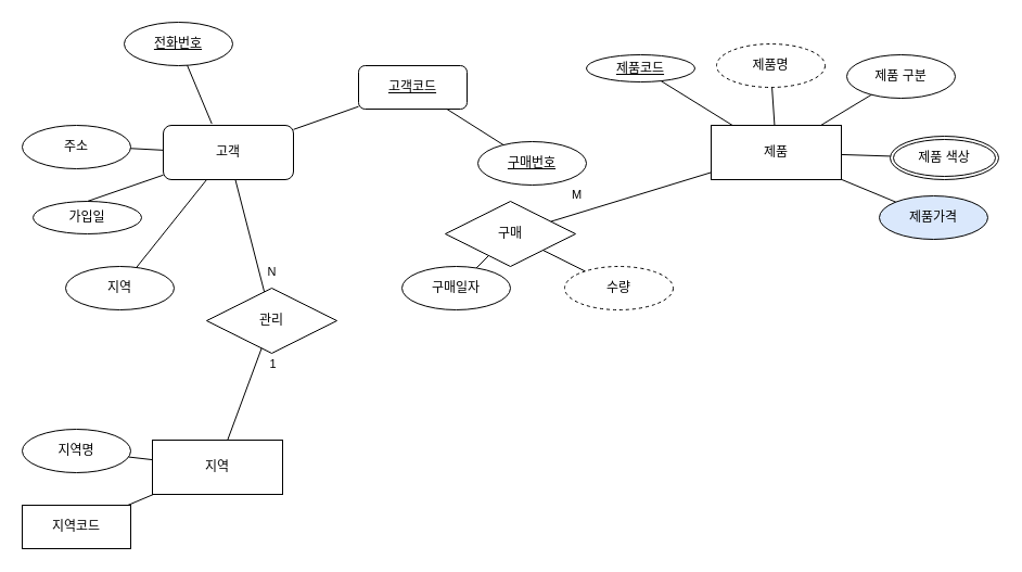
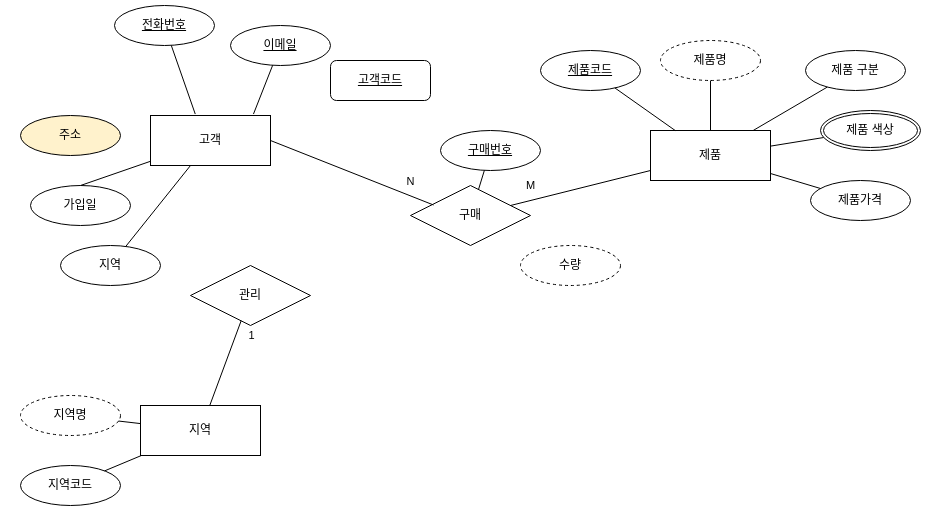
  <mxCell id="0" />
  <mxCell id="1" parent="0" />
- <mxCell id="2" value="고객" style="whiteSpace=wrap;html=1;align=center;rounded=1;" parent="1" vertex="1"><mxGeometry x="150" y="115" width="120" height="50" as="geometry" /></mxCell>
- <mxCell id="3" value="&lt;u&gt;전화번호&lt;/u&gt;" style="ellipse;whiteSpace=wrap;html=1;align=center;" parent="1" vertex="1"><mxGeometry x="114" y="20" width="100" height="40" as="geometry" /></mxCell>
+ <mxCell id="2" value="고객" style="whiteSpace=wrap;html=1;align=center;" parent="1" vertex="1"><mxGeometry x="150" y="115" width="120" height="50" as="geometry" /></mxCell>
+ <mxCell id="3" value="&lt;u&gt;전화번호&lt;/u&gt;" style="ellipse;whiteSpace=wrap;html=1;align=center;" parent="1" vertex="1"><mxGeometry x="114" y="5" width="100" height="40" as="geometry" /></mxCell>
  <mxCell id="4" value="지역" style="ellipse;whiteSpace=wrap;html=1;align=center;" parent="1" vertex="1"><mxGeometry x="60" y="245" width="100" height="40" as="geometry" /></mxCell>
  <mxCell id="5" value="&lt;u&gt;고객코드&lt;/u&gt;" style="whiteSpace=wrap;html=1;align=center;rounded=1;" parent="1" vertex="1"><mxGeometry x="330" y="60" width="100" height="40" as="geometry" /></mxCell>
- <mxCell id="7" value="주소" style="ellipse;whiteSpace=wrap;html=1;align=center;" parent="1" vertex="1"><mxGeometry x="20" y="115" width="100" height="40" as="geometry" /></mxCell>
- <mxCell id="8" value="가입일" style="ellipse;whiteSpace=wrap;html=1;align=center;" parent="1" vertex="1"><mxGeometry x="30" y="185" width="100" height="30" as="geometry" /></mxCell>
+ <mxCell id="6" value="&lt;u&gt;이메일&lt;/u&gt;" style="ellipse;whiteSpace=wrap;html=1;align=center;" parent="1" vertex="1"><mxGeometry x="230" y="25" width="100" height="40" as="geometry" /></mxCell>
+ <mxCell id="7" value="주소" style="ellipse;whiteSpace=wrap;html=1;align=center;fillColor=#fff2cc;" parent="1" vertex="1"><mxGeometry x="20" y="115" width="100" height="40" as="geometry" /></mxCell>
+ <mxCell id="8" value="가입일" style="ellipse;whiteSpace=wrap;html=1;align=center;" parent="1" vertex="1"><mxGeometry x="30" y="185" width="100" height="40" as="geometry" /></mxCell>
  <mxCell id="9" value="" style="line;strokeWidth=1;rotatable=0;dashed=0;labelPosition=right;align=left;verticalAlign=middle;spacingTop=0;spacingLeft=6;points=[];portConstraint=eastwest;" parent="1" vertex="1"><mxGeometry x="140" y="90" height="5" as="geometry" /></mxCell>
+ <mxCell id="10" value="" style="endArrow=none;html=1;rounded=0;entryX=0.858;entryY=-0.029;entryDx=0;entryDy=0;entryPerimeter=0;" parent="1" source="6" target="2" edge="1"><mxGeometry relative="1" as="geometry"><mxPoint x="300" y="95" as="sourcePoint" /><mxPoint x="373" y="134" as="targetPoint" /></mxGeometry></mxCell>
  <mxCell id="11" value="" style="endArrow=none;html=1;rounded=0;entryX=0.373;entryY=-0.029;entryDx=0;entryDy=0;entryPerimeter=0;" parent="1" source="3" target="2" edge="1"><mxGeometry relative="1" as="geometry"><mxPoint x="173.5" y="20.5" as="sourcePoint" /><mxPoint x="246.5" y="59.5" as="targetPoint" /></mxGeometry></mxCell>
- <mxCell id="12" value="" style="endArrow=none;html=1;rounded=0;" parent="1" source="2" target="5" edge="1"><mxGeometry relative="1" as="geometry"><mxPoint x="270" y="126" as="sourcePoint" /><mxPoint x="343" y="165" as="targetPoint" /></mxGeometry></mxCell>
- <mxCell id="13" value="" style="endArrow=none;html=1;rounded=0;" parent="1" source="7" target="2" edge="1"><mxGeometry relative="1" as="geometry"><mxPoint x="130" y="116" as="sourcePoint" /><mxPoint x="203" y="155" as="targetPoint" /></mxGeometry></mxCell>
  <mxCell id="14" value="" style="endArrow=none;html=1;rounded=0;exitX=0.5;exitY=0;exitDx=0;exitDy=0;" parent="1" source="8" target="2" edge="1"><mxGeometry relative="1" as="geometry"><mxPoint x="140" y="126" as="sourcePoint" /><mxPoint x="213" y="165" as="targetPoint" /></mxGeometry></mxCell>
  <mxCell id="15" value="" style="endArrow=none;html=1;rounded=0;" parent="1" source="4" target="2" edge="1"><mxGeometry relative="1" as="geometry"><mxPoint x="90" y="195" as="sourcePoint" /><mxPoint x="160" y="171" as="targetPoint" /></mxGeometry></mxCell>
  <mxCell id="16" value="지역" style="whiteSpace=wrap;html=1;align=center;" parent="1" vertex="1"><mxGeometry x="140" y="405" width="120" height="50" as="geometry" /></mxCell>
- <mxCell id="17" value="지역코드" style="whiteSpace=wrap;html=1;align=center;rounded=0;" parent="1" vertex="1"><mxGeometry x="20" y="465" width="100" height="40" as="geometry" /></mxCell>
- <mxCell id="18" value="지역명" style="ellipse;whiteSpace=wrap;html=1;align=center;" parent="1" vertex="1"><mxGeometry x="20" y="395" width="100" height="40" as="geometry" /></mxCell>
+ <mxCell id="17" value="지역코드" style="ellipse;whiteSpace=wrap;html=1;align=center;" parent="1" vertex="1"><mxGeometry x="20" y="465" width="100" height="40" as="geometry" /></mxCell>
+ <mxCell id="18" value="지역명" style="ellipse;whiteSpace=wrap;html=1;align=center;dashed=1;" parent="1" vertex="1"><mxGeometry x="20" y="395" width="100" height="40" as="geometry" /></mxCell>
  <mxCell id="19" value="" style="endArrow=none;html=1;rounded=0;" parent="1" source="17" target="16" edge="1"><mxGeometry relative="1" as="geometry"><mxPoint x="112" y="465" as="sourcePoint" /><mxPoint x="120" y="435" as="targetPoint" /></mxGeometry></mxCell>
  <mxCell id="20" value="" style="endArrow=none;html=1;rounded=0;" parent="1" source="16" target="18" edge="1"><mxGeometry relative="1" as="geometry"><mxPoint x="175" y="335" as="sourcePoint" /><mxPoint x="183" y="305" as="targetPoint" /></mxGeometry></mxCell>
- <mxCell id="21" value="제품" style="whiteSpace=wrap;html=1;align=center;" parent="1" vertex="1"><mxGeometry x="655" y="115" width="120" height="50" as="geometry" /></mxCell>
- <mxCell id="22" value="&lt;u&gt;제품코드&lt;/u&gt;" style="ellipse;whiteSpace=wrap;html=1;align=center;" parent="1" vertex="1"><mxGeometry x="540" y="50" width="100" height="25" as="geometry" /></mxCell>
- <mxCell id="23" value="제품가격" style="ellipse;whiteSpace=wrap;html=1;align=center;fillColor=#dae8fc;" parent="1" vertex="1"><mxGeometry x="810" y="180" width="100" height="40" as="geometry" /></mxCell>
- <mxCell id="24" value="제품 구분" style="ellipse;whiteSpace=wrap;html=1;align=center;" parent="1" vertex="1"><mxGeometry x="780" y="50" width="100" height="40" as="geometry" /></mxCell>
+ <mxCell id="21" value="제품" style="whiteSpace=wrap;html=1;align=center;" parent="1" vertex="1"><mxGeometry x="650" y="130" width="120" height="50" as="geometry" /></mxCell>
+ <mxCell id="22" value="&lt;u&gt;제품코드&lt;/u&gt;" style="ellipse;whiteSpace=wrap;html=1;align=center;" parent="1" vertex="1"><mxGeometry x="540" y="50" width="100" height="40" as="geometry" /></mxCell>
+ <mxCell id="23" value="제품가격" style="ellipse;whiteSpace=wrap;html=1;align=center;" parent="1" vertex="1"><mxGeometry x="810" y="180" width="100" height="40" as="geometry" /></mxCell>
+ <mxCell id="24" value="제품 구분" style="ellipse;whiteSpace=wrap;html=1;align=center;" parent="1" vertex="1"><mxGeometry x="805" y="50" width="100" height="40" as="geometry" /></mxCell>
  <mxCell id="25" value="제품명" style="ellipse;whiteSpace=wrap;html=1;align=center;dashed=1;" parent="1" vertex="1"><mxGeometry x="660" y="40" width="100" height="40" as="geometry" /></mxCell>
  <mxCell id="26" value="" style="endArrow=none;html=1;rounded=0;" parent="1" source="22" target="21" edge="1"><mxGeometry relative="1" as="geometry"><mxPoint x="630" y="90" as="sourcePoint" /><mxPoint x="703" y="64" as="targetPoint" /></mxGeometry></mxCell>
  <mxCell id="27" value="" style="endArrow=none;html=1;rounded=0;" parent="1" source="24" target="21" edge="1"><mxGeometry relative="1" as="geometry"><mxPoint x="799.5" y="110" as="sourcePoint" /><mxPoint x="860.5" y="153" as="targetPoint" /></mxGeometry></mxCell>
  <mxCell id="28" value="" style="endArrow=none;html=1;rounded=0;" parent="1" source="30" target="21" edge="1"><mxGeometry relative="1" as="geometry"><mxPoint x="634" y="107" as="sourcePoint" /><mxPoint x="695" y="150" as="targetPoint" /></mxGeometry></mxCell>
  <mxCell id="29" value="" style="endArrow=none;html=1;rounded=0;" parent="1" source="25" target="21" edge="1"><mxGeometry relative="1" as="geometry"><mxPoint x="699" y="70" as="sourcePoint" /><mxPoint x="700" y="120" as="targetPoint" /></mxGeometry></mxCell>
- <mxCell id="30" value="제품 색상" style="ellipse;shape=doubleEllipse;margin=3;whiteSpace=wrap;html=1;align=center;" parent="1" vertex="1"><mxGeometry x="820" y="125" width="100" height="40" as="geometry" /></mxCell>
+ <mxCell id="30" value="제품 색상" style="ellipse;shape=doubleEllipse;margin=3;whiteSpace=wrap;html=1;align=center;" parent="1" vertex="1"><mxGeometry x="820" y="110" width="100" height="40" as="geometry" /></mxCell>
  <mxCell id="31" value="" style="endArrow=none;html=1;rounded=0;" parent="1" source="23" target="21" edge="1"><mxGeometry relative="1" as="geometry"><mxPoint x="833" y="147" as="sourcePoint" /><mxPoint x="780" y="156" as="targetPoint" /></mxGeometry></mxCell>
  <mxCell id="32" value="관리" style="shape=rhombus;perimeter=rhombusPerimeter;whiteSpace=wrap;html=1;align=center;" vertex="1" parent="1"><mxGeometry x="190" y="265" width="120" height="60" as="geometry" /></mxCell>
- <mxCell id="33" value="" style="endArrow=none;html=1;rounded=0;" edge="1" parent="1" source="32" target="2"><mxGeometry relative="1" as="geometry"><mxPoint x="205" y="205" as="sourcePoint" /><mxPoint x="213" y="175" as="targetPoint" /></mxGeometry></mxCell>
- <mxCell id="34" value="N" style="edgeLabel;html=1;align=center;verticalAlign=middle;resizable=0;points=[];" vertex="1" connectable="0" parent="33"><mxGeometry x="0.082" y="1" relative="1" as="geometry"><mxPoint x="22" y="37" as="offset" /></mxGeometry></mxCell>
  <mxCell id="35" value="" style="endArrow=none;html=1;rounded=0;" edge="1" parent="1" source="32" target="16"><mxGeometry relative="1" as="geometry"><mxPoint x="296" y="272" as="sourcePoint" /><mxPoint x="200" y="395" as="targetPoint" /></mxGeometry></mxCell>
  <mxCell id="36" value="1" style="edgeLabel;html=1;align=center;verticalAlign=middle;resizable=0;points=[];" vertex="1" connectable="0" parent="35"><mxGeometry x="0.291" y="3" relative="1" as="geometry"><mxPoint x="27" y="-41" as="offset" /></mxGeometry></mxCell>
  <mxCell id="37" value="구매" style="shape=rhombus;perimeter=rhombusPerimeter;whiteSpace=wrap;html=1;align=center;" vertex="1" parent="1"><mxGeometry x="410" y="185" width="120" height="60" as="geometry" /></mxCell>
  <mxCell id="38" value="&lt;u&gt;구매번호&lt;/u&gt;" style="ellipse;whiteSpace=wrap;html=1;align=center;" vertex="1" parent="1"><mxGeometry x="440" y="130" width="100" height="40" as="geometry" /></mxCell>
  <mxCell id="39" value="수량" style="ellipse;whiteSpace=wrap;html=1;align=center;dashed=1;" vertex="1" parent="1"><mxGeometry x="520" y="245" width="100" height="40" as="geometry" /></mxCell>
- <mxCell id="40" value="구매일자" style="ellipse;whiteSpace=wrap;html=1;align=center;" vertex="1" parent="1"><mxGeometry x="370" y="245" width="100" height="40" as="geometry" /></mxCell>
- <mxCell id="43" value="" style="endArrow=none;html=1;rounded=0;" edge="1" parent="1" source="39" target="37"><mxGeometry relative="1" as="geometry"><mxPoint x="320" y="163" as="sourcePoint" /><mxPoint x="480" y="175" as="targetPoint" /></mxGeometry></mxCell>
- <mxCell id="44" value="" style="endArrow=none;html=1;rounded=0;" edge="1" parent="1" source="40" target="37"><mxGeometry relative="1" as="geometry"><mxPoint x="330" y="173" as="sourcePoint" /><mxPoint x="403" y="147" as="targetPoint" /></mxGeometry></mxCell>
- <mxCell id="45" value="" style="endArrow=none;html=1;rounded=0;" edge="1" parent="1" source="38" target="5"><mxGeometry relative="1" as="geometry"><mxPoint x="340" y="183" as="sourcePoint" /><mxPoint x="413" y="157" as="targetPoint" /></mxGeometry></mxCell>
+ <mxCell id="41" value="" style="endArrow=none;html=1;rounded=0;exitX=1;exitY=0.5;exitDx=0;exitDy=0;entryX=0.192;entryY=0.325;entryDx=0;entryDy=0;entryPerimeter=0;" edge="1" parent="1" source="2" target="37"><mxGeometry relative="1" as="geometry"><mxPoint x="310" y="153" as="sourcePoint" /><mxPoint x="420" y="165" as="targetPoint" /></mxGeometry></mxCell>
+ <mxCell id="42" value="N" style="edgeLabel;html=1;align=center;verticalAlign=middle;resizable=0;points=[];" vertex="1" connectable="0" parent="41"><mxGeometry x="0.229" y="4" relative="1" as="geometry"><mxPoint x="38" y="4" as="offset" /></mxGeometry></mxCell>
+ <mxCell id="45" value="" style="endArrow=none;html=1;rounded=0;" edge="1" parent="1" source="38" target="37"><mxGeometry relative="1" as="geometry"><mxPoint x="340" y="183" as="sourcePoint" /><mxPoint x="413" y="157" as="targetPoint" /></mxGeometry></mxCell>
  <mxCell id="46" value="" style="endArrow=none;html=1;rounded=0;" edge="1" parent="1" source="37" target="21"><mxGeometry relative="1" as="geometry"><mxPoint x="480" y="105" as="sourcePoint" /><mxPoint x="650" y="15" as="targetPoint" /></mxGeometry></mxCell>
  <mxCell id="47" value="M" style="edgeLabel;html=1;align=center;verticalAlign=middle;resizable=0;points=[];" vertex="1" connectable="0" parent="46"><mxGeometry x="-0.021" y="-3" relative="1" as="geometry"><mxPoint x="-50" y="-6" as="offset" /></mxGeometry></mxCell>
